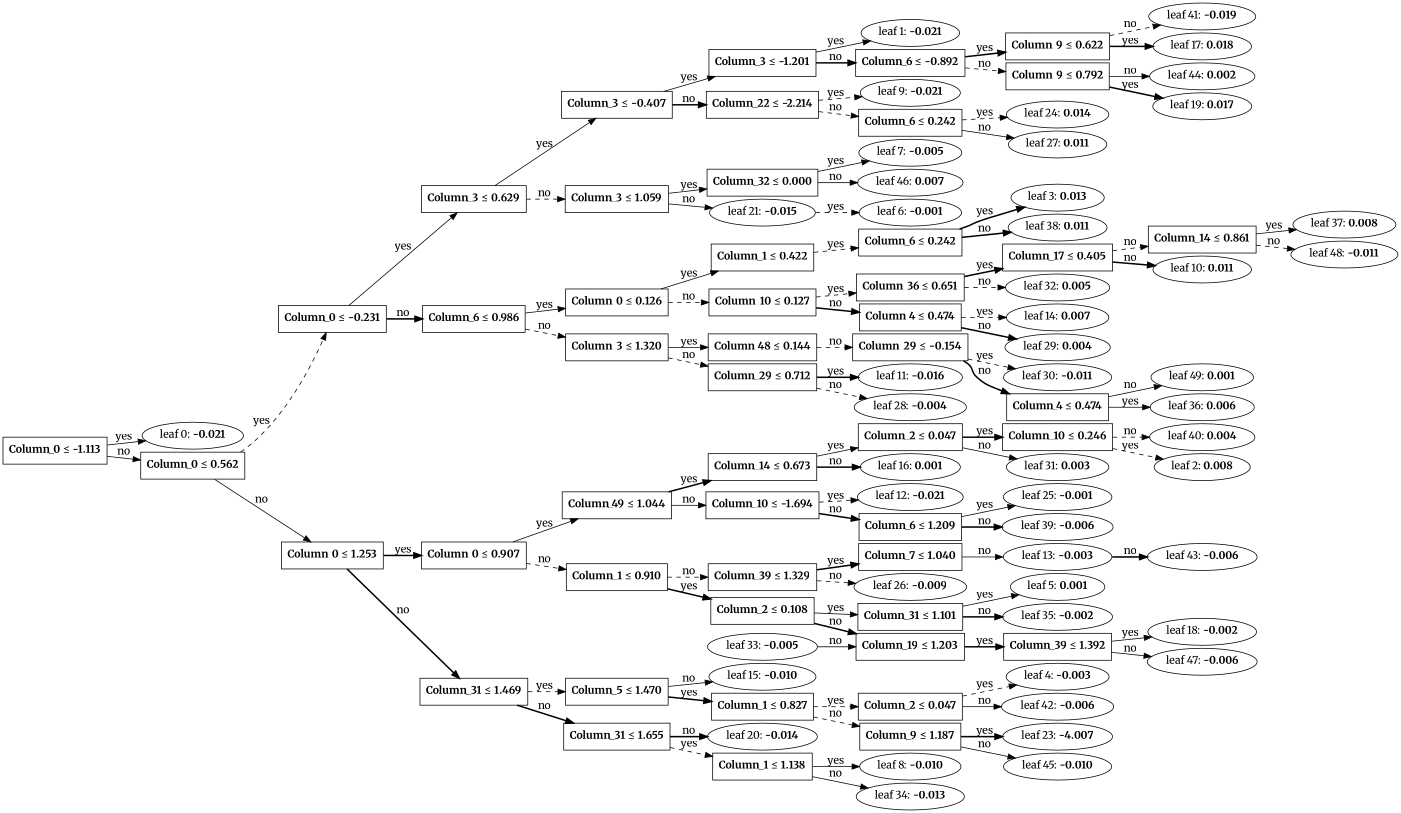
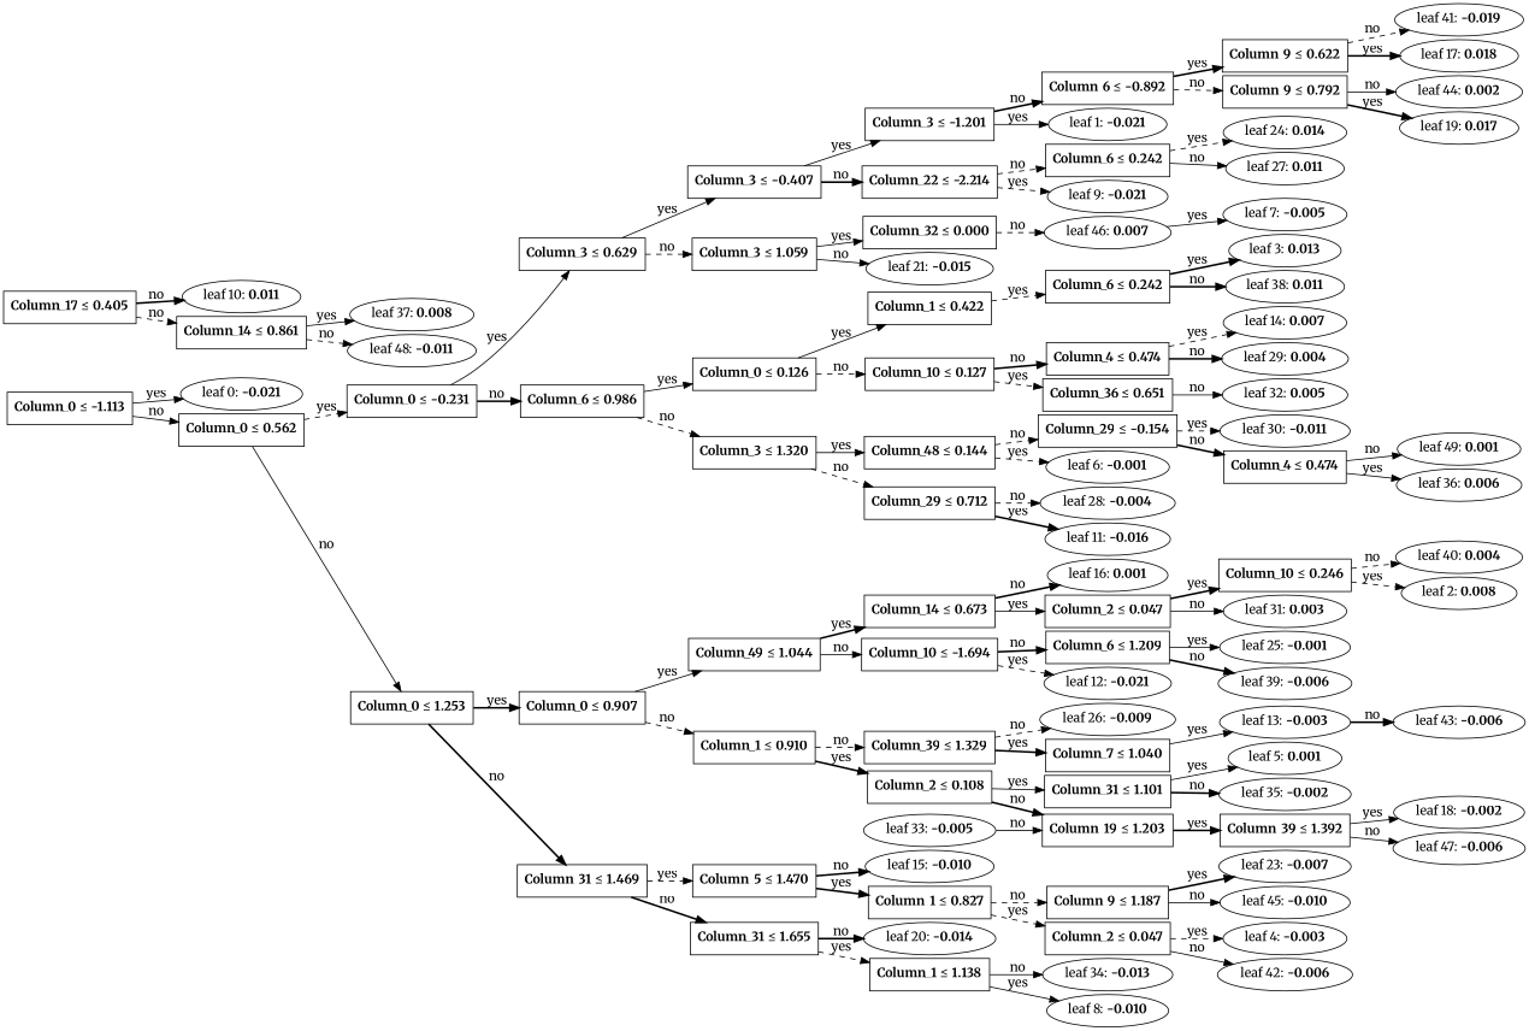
  digraph {
    fontname=Merriweather
    nodesep=0.05
    rankdir=LR
    ranksep=0.3
    node [fontname=Merriweather]
    edge [fontname=Merriweather style=solid]
    n1 [fillcolor=white label=<<B>Column_0</B> &#8804; <B>-1.113</B>> shape=rectangle]
    n2 [label=<leaf 0: <B>-0.021</B>>]
    n3 [fillcolor=white label=<<B>Column_0</B> &#8804; <B>0.562</B>> shape=rectangle]
    n4 [fillcolor=white label=<<B>Column_0</B> &#8804; <B>-0.231</B>> shape=rectangle]
    n5 [fillcolor=white label=<<B>Column_0</B> &#8804; <B>1.253</B>> shape=rectangle]
    n6 [fillcolor=white label=<<B>Column_3</B> &#8804; <B>0.629</B>> shape=rectangle]
    n7 [fillcolor=white label=<<B>Column_6</B> &#8804; <B>0.986</B>> shape=rectangle]
    n8 [fillcolor=white label=<<B>Column_0</B> &#8804; <B>0.907</B>> shape=rectangle]
    n9 [fillcolor=white label=<<B>Column_31</B> &#8804; <B>1.469</B>> shape=rectangle]
    n10 [fillcolor=white label=<<B>Column_3</B> &#8804; <B>-0.407</B>> shape=rectangle]
    n11 [fillcolor=white label=<<B>Column_3</B> &#8804; <B>1.059</B>> shape=rectangle]
    n12 [fillcolor=white label=<<B>Column_0</B> &#8804; <B>0.126</B>> shape=rectangle]
    n13 [fillcolor=white label=<<B>Column_3</B> &#8804; <B>1.320</B>> shape=rectangle]
    n14 [fillcolor=white label=<<B>Column_3</B> &#8804; <B>-1.201</B>> shape=rectangle]
    n15 [fillcolor=white label=<<B>Column_22</B> &#8804; <B>-2.214</B>> shape=rectangle]
    n16 [fillcolor=white label=<<B>Column_32</B> &#8804; <B>0.000</B>> shape=rectangle]
    n17 [label=<leaf 21: <B>-0.015</B>>]
    n18 [label=<leaf 1: <B>-0.021</B>>]
    n19 [fillcolor=white label=<<B>Column_6</B> &#8804; <B>-0.892</B>> shape=rectangle]
    n20 [label=<leaf 9: <B>-0.021</B>>]
    n21 [fillcolor=white label=<<B>Column_6</B> &#8804; <B>0.242</B>> shape=rectangle]
    n22 [fillcolor=white label=<<B>Column_9</B> &#8804; <B>0.622</B>> shape=rectangle]
    n23 [fillcolor=white label=<<B>Column_9</B> &#8804; <B>0.792</B>> shape=rectangle]
    n24 [label=<leaf 17: <B>0.018</B>>]
    n25 [label=<leaf 41: <B>-0.019</B>>]
    n26 [label=<leaf 19: <B>0.017</B>>]
    n27 [label=<leaf 44: <B>0.002</B>>]
    n28 [label=<leaf 24: <B>0.014</B>>]
    n29 [label=<leaf 27: <B>0.011</B>>]
    n30 [label=<leaf 7: <B>-0.005</B>>]
    n31 [label=<leaf 46: <B>0.007</B>>]
    n32 [fillcolor=white label=<<B>Column_1</B> &#8804; <B>0.422</B>> shape=rectangle]
    n33 [fillcolor=white label=<<B>Column_10</B> &#8804; <B>0.127</B>> shape=rectangle]
    n34 [fillcolor=white label=<<B>Column_48</B> &#8804; <B>0.144</B>> shape=rectangle]
    n35 [fillcolor=white label=<<B>Column_29</B> &#8804; <B>0.712</B>> shape=rectangle]
    n36 [fillcolor=white label=<<B>Column_6</B> &#8804; <B>0.242</B>> shape=rectangle]
    n37 [fillcolor=white label=<<B>Column_36</B> &#8804; <B>0.651</B>> shape=rectangle]
    n38 [fillcolor=white label=<<B>Column_4</B> &#8804; <B>0.474</B>> shape=rectangle]
    n39 [label=<leaf 3: <B>0.013</B>>]
    n40 [label=<leaf 38: <B>0.011</B>>]
    n41 [fillcolor=white label=<<B>Column_17</B> &#8804; <B>0.405</B>> shape=rectangle]
    n42 [label=<leaf 32: <B>0.005</B>>]
    n43 [label=<leaf 14: <B>0.007</B>>]
    n44 [label=<leaf 29: <B>0.004</B>>]
    n45 [label=<leaf 10: <B>0.011</B>>]
    n46 [fillcolor=white label=<<B>Column_14</B> &#8804; <B>0.861</B>> shape=rectangle]
    n47 [label=<leaf 37: <B>0.008</B>>]
    n48 [label=<leaf 48: <B>-0.011</B>>]
    n49 [label=<leaf 6: <B>-0.001</B>>]
    n50 [fillcolor=white label=<<B>Column_29</B> &#8804; <B>-0.154</B>> shape=rectangle]
    n51 [label=<leaf 11: <B>-0.016</B>>]
    n52 [label=<leaf 28: <B>-0.004</B>>]
    n53 [label=<leaf 30: <B>-0.011</B>>]
    n54 [fillcolor=white label=<<B>Column_4</B> &#8804; <B>0.474</B>> shape=rectangle]
    n55 [label=<leaf 36: <B>0.006</B>>]
    n56 [label=<leaf 49: <B>0.001</B>>]
    n57 [fillcolor=white label=<<B>Column_49</B> &#8804; <B>1.044</B>> shape=rectangle]
    n58 [fillcolor=white label=<<B>Column_1</B> &#8804; <B>0.910</B>> shape=rectangle]
    n59 [fillcolor=white label=<<B>Column_5</B> &#8804; <B>1.470</B>> shape=rectangle]
    n60 [fillcolor=white label=<<B>Column_31</B> &#8804; <B>1.655</B>> shape=rectangle]
    n61 [fillcolor=white label=<<B>Column_14</B> &#8804; <B>0.673</B>> shape=rectangle]
    n62 [fillcolor=white label=<<B>Column_10</B> &#8804; <B>-1.694</B>> shape=rectangle]
    n63 [fillcolor=white label=<<B>Column_2</B> &#8804; <B>0.108</B>> shape=rectangle]
    n64 [fillcolor=white label=<<B>Column_39</B> &#8804; <B>1.329</B>> shape=rectangle]
    n65 [fillcolor=white label=<<B>Column_2</B> &#8804; <B>0.047</B>> shape=rectangle]
    n66 [label=<leaf 16: <B>0.001</B>>]
    n67 [label=<leaf 12: <B>-0.021</B>>]
    n68 [fillcolor=white label=<<B>Column_6</B> &#8804; <B>1.209</B>> shape=rectangle]
    n69 [fillcolor=white label=<<B>Column_10</B> &#8804; <B>0.246</B>> shape=rectangle]
    n70 [label=<leaf 31: <B>0.003</B>>]
    n71 [label=<leaf 2: <B>0.008</B>>]
    n72 [label=<leaf 40: <B>0.004</B>>]
    n73 [label=<leaf 25: <B>-0.001</B>>]
    n74 [label=<leaf 39: <B>-0.006</B>>]
    n75 [fillcolor=white label=<<B>Column_31</B> &#8804; <B>1.101</B>> shape=rectangle]
    n76 [fillcolor=white label=<<B>Column_19</B> &#8804; <B>1.203</B>> shape=rectangle]
    n77 [fillcolor=white label=<<B>Column_7</B> &#8804; <B>1.040</B>> shape=rectangle]
    n78 [label=<leaf 26: <B>-0.009</B>>]
    n79 [label=<leaf 5: <B>0.001</B>>]
    n80 [label=<leaf 35: <B>-0.002</B>>]
    n81 [fillcolor=white label=<<B>Column_39</B> &#8804; <B>1.392</B>> shape=rectangle]
    n82 [label=<leaf 18: <B>-0.002</B>>]
    n83 [label=<leaf 47: <B>-0.006</B>>]
    n84 [label=<leaf 33: <B>-0.005</B>>]
    n85 [label=<leaf 13: <B>-0.003</B>>]
    n86 [label=<leaf 43: <B>-0.006</B>>]
    n87 [fillcolor=white label=<<B>Column_1</B> &#8804; <B>0.827</B>> shape=rectangle]
    n88 [label=<leaf 15: <B>-0.010</B>>]
    n89 [fillcolor=white label=<<B>Column_1</B> &#8804; <B>1.138</B>> shape=rectangle]
    n90 [label=<leaf 20: <B>-0.014</B>>]
    n91 [fillcolor=white label=<<B>Column_2</B> &#8804; <B>0.047</B>> shape=rectangle]
    n92 [fillcolor=white label=<<B>Column_9</B> &#8804; <B>1.187</B>> shape=rectangle]
    n93 [label=<leaf 4: <B>-0.003</B>>]
    n94 [label=<leaf 42: <B>-0.006</B>>]
-   n95 [label=<leaf 23: <B>-4.007</B>>]
+   n95 [label=<leaf 23: <B>-0.007</B>>]
    n96 [label=<leaf 45: <B>-0.010</B>>]
    n97 [label=<leaf 8: <B>-0.010</B>>]
    n98 [label=<leaf 34: <B>-0.013</B>>]
    n1 -> n2 [label=yes]
    n1 -> n3 [label=no]
    n3 -> n4 [label=yes style=dashed]
    n3 -> n5 [label=no]
    n4 -> n6 [label=yes]
    n4 -> n7 [label=no style=bold]
    n5 -> n8 [label=yes style=bold]
    n5 -> n9 [label=no style=bold]
    n6 -> n10 [label=yes]
    n6 -> n11 [label=no style=dashed]
    n7 -> n12 [label=yes]
    n7 -> n13 [label=no style=dashed]
    n8 -> n57 [label=yes]
    n8 -> n58 [label=no style=dashed]
    n9 -> n59 [label=yes style=dashed]
    n9 -> n60 [label=no style=bold]
    n10 -> n14 [label=yes]
    n10 -> n15 [label=no style=bold]
    n11 -> n16 [label=yes]
    n11 -> n17 [label=no]
    n12 -> n32 [label=yes]
    n12 -> n33 [label=no style=dashed]
    n13 -> n34 [label=yes]
    n13 -> n35 [label=no style=dashed]
    n14 -> n18 [label=yes]
    n14 -> n19 [label=no style=bold]
    n15 -> n20 [label=yes style=dashed]
    n15 -> n21 [label=no style=dashed]
-   n16 -> n30 [label=yes]
-   n16 -> n31 [label=no]
+   n31 -> n30 [label=yes]
+   n16 -> n31 [label=no style=dashed]
    n19 -> n22 [label=yes style=bold]
    n19 -> n23 [label=no style=dashed]
    n21 -> n28 [label=yes style=dashed]
    n21 -> n29 [label=no]
    n22 -> n24 [label=yes style=bold]
    n22 -> n25 [label=no style=dashed]
    n23 -> n26 [label=yes style=bold]
    n23 -> n27 [label=no]
    n32 -> n36 [label=yes style=dashed]
    n33 -> n37 [label=yes style=dashed]
    n33 -> n38 [label=no style=bold]
-   n17 -> n49 [label=yes style=dashed]
+   n34 -> n49 [label=yes style=dashed]
    n34 -> n50 [label=no style=dashed]
    n35 -> n51 [label=yes style=bold]
    n35 -> n52 [label=no style=dashed]
    n36 -> n39 [label=yes style=bold]
    n36 -> n40 [label=no style=bold]
-   n37 -> n41 [label=yes style=bold]
-   n37 -> n42 [label=no style=dashed]
+   n37 -> n42 [label=no]
    n38 -> n43 [label=yes style=dashed]
    n38 -> n44 [label=no style=bold]
    n41 -> n45 [label=no style=bold]
    n41 -> n46 [label=no style=dashed]
    n46 -> n47 [label=yes]
    n46 -> n48 [label=no style=dashed]
    n50 -> n53 [label=yes style=dashed]
    n50 -> n54 [label=no style=bold]
    n54 -> n55 [label=yes]
    n54 -> n56 [label=no]
    n57 -> n61 [label=yes style=bold]
    n57 -> n62 [label=no]
    n58 -> n63 [label=yes style=bold]
    n58 -> n64 [label=no style=dashed]
    n59 -> n87 [label=yes style=bold]
-   n59 -> n88 [label=no]
+   n59 -> n88 [label=no style=bold]
    n60 -> n89 [label=yes style=dashed]
    n60 -> n90 [label=no style=bold]
    n61 -> n65 [label=yes]
    n61 -> n66 [label=no style=bold]
    n62 -> n67 [label=yes style=dashed]
    n62 -> n68 [label=no style=bold]
    n63 -> n75 [label=yes]
    n63 -> n76 [label=no style=bold]
    n64 -> n77 [label=yes style=bold]
    n64 -> n78 [label=no style=dashed]
    n65 -> n69 [label=yes style=bold]
    n65 -> n70 [label=no]
    n68 -> n73 [label=yes]
    n68 -> n74 [label=no style=bold]
    n69 -> n71 [label=yes style=dashed]
    n69 -> n72 [label=no style=dashed]
    n75 -> n79 [label=yes]
    n75 -> n80 [label=no style=bold]
    n76 -> n81 [label=yes style=bold]
-   n77 -> n85 [label=no]
+   n77 -> n85 [label=yes]
    n81 -> n82 [label=yes]
    n81 -> n83 [label=no]
    n84 -> n76 [label=no]
    n85 -> n86 [label=no style=bold]
    n87 -> n91 [label=yes style=dashed]
    n87 -> n92 [label=no style=dashed]
    n89 -> n97 [label=yes]
    n89 -> n98 [label=no]
    n91 -> n93 [label=yes style=dashed]
    n91 -> n94 [label=no]
    n92 -> n95 [label=yes style=bold]
    n92 -> n96 [label=no]
  }
